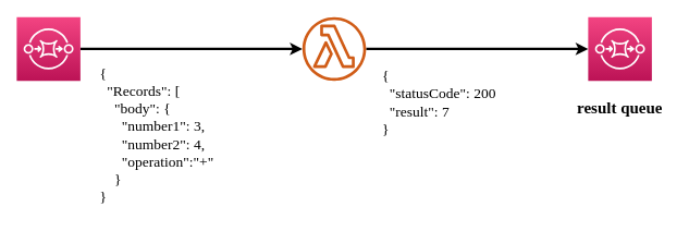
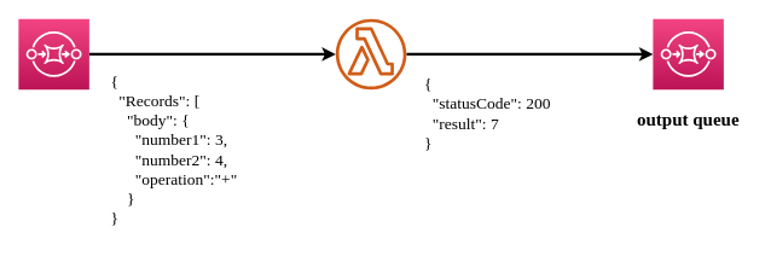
  <mxCell id="0" />
  <mxCell id="1" parent="0" />
  <mxCell id="2" value="" style="outlineConnect=0;fontColor=#232F3E;gradientColor=#F34482;gradientDirection=north;fillColor=#BC1356;strokeColor=#ffffff;dashed=0;verticalLabelPosition=bottom;verticalAlign=top;align=center;html=1;fontSize=12;fontStyle=0;aspect=fixed;shape=mxgraph.aws4.resourceIcon;resIcon=mxgraph.aws4.sqs;" vertex="1" parent="1"><mxGeometry x="720" y="20" width="78" height="78" as="geometry" /></mxCell>
  <mxCell id="3" style="edgeStyle=orthogonalEdgeStyle;rounded=0;orthogonalLoop=1;jettySize=auto;html=1;strokeWidth=3;" edge="1" parent="1" source="4" target="6"><mxGeometry relative="1" as="geometry" /></mxCell>
  <mxCell id="4" value="" style="outlineConnect=0;fontColor=#232F3E;gradientColor=#F34482;gradientDirection=north;fillColor=#BC1356;strokeColor=#ffffff;dashed=0;verticalLabelPosition=bottom;verticalAlign=top;align=center;html=1;fontSize=12;fontStyle=0;aspect=fixed;shape=mxgraph.aws4.resourceIcon;resIcon=mxgraph.aws4.sqs;" vertex="1" parent="1"><mxGeometry x="20" y="20" width="78" height="78" as="geometry" /></mxCell>
  <mxCell id="5" style="edgeStyle=orthogonalEdgeStyle;rounded=0;orthogonalLoop=1;jettySize=auto;html=1;strokeWidth=3;" edge="1" parent="1" source="6" target="2"><mxGeometry relative="1" as="geometry" /></mxCell>
  <mxCell id="6" value="" style="outlineConnect=0;fontColor=#232F3E;gradientColor=none;fillColor=#D05C17;strokeColor=none;dashed=0;verticalLabelPosition=bottom;verticalAlign=top;align=center;html=1;fontSize=12;fontStyle=0;aspect=fixed;pointerEvents=1;shape=mxgraph.aws4.lambda_function;" vertex="1" parent="1"><mxGeometry x="370" y="20" width="78" height="78" as="geometry" /></mxCell>
- <mxCell id="7" value="&lt;font style=&quot;font-size: 20px&quot;&gt;result queue&lt;/font&gt;" style="text;html=1;strokeColor=none;fillColor=none;align=center;verticalAlign=middle;whiteSpace=wrap;rounded=0;fontFamily=Architects Daughter;fontStyle=1;fontSize=20;" vertex="1" parent="1"><mxGeometry x="696" y="110" width="126" height="40" as="geometry" /></mxCell>
+ <mxCell id="7" value="&lt;font style=&quot;font-size: 20px&quot;&gt;output queue&lt;/font&gt;" style="text;html=1;strokeColor=none;fillColor=none;align=center;verticalAlign=middle;whiteSpace=wrap;rounded=0;fontFamily=Architects Daughter;fontStyle=1;fontSize=20;" vertex="1" parent="1"><mxGeometry x="696" y="110" width="126" height="40" as="geometry" /></mxCell>
  <mxCell id="8" value="&lt;div style=&quot;font-size: 18px&quot;&gt;&lt;font style=&quot;font-size: 18px&quot;&gt;{&lt;/font&gt;&lt;/div&gt;&lt;div style=&quot;font-size: 18px&quot;&gt;&lt;font style=&quot;font-size: 18px&quot;&gt;&amp;nbsp; &quot;Records&quot;: [&lt;/font&gt;&lt;/div&gt;&lt;div style=&quot;font-size: 18px&quot;&gt;&lt;font style=&quot;font-size: 18px&quot;&gt;&amp;nbsp; &amp;nbsp; &quot;body&quot;: {&lt;/font&gt;&lt;/div&gt;&lt;div style=&quot;font-size: 18px&quot;&gt;&lt;font style=&quot;font-size: 18px&quot;&gt;&amp;nbsp; &amp;nbsp; &amp;nbsp; &quot;number1&quot;: 3,&lt;/font&gt;&lt;/div&gt;&lt;div style=&quot;font-size: 18px&quot;&gt;&lt;font style=&quot;font-size: 18px&quot;&gt;&amp;nbsp; &amp;nbsp; &amp;nbsp; &quot;number2&quot;: 4,&lt;/font&gt;&lt;/div&gt;&lt;div style=&quot;font-size: 18px&quot;&gt;&lt;font style=&quot;font-size: 18px&quot;&gt;&amp;nbsp; &amp;nbsp; &amp;nbsp; &quot;operation&quot;:&quot;+&quot;&lt;/font&gt;&lt;/div&gt;&lt;div style=&quot;font-size: 18px&quot;&gt;&lt;font style=&quot;font-size: 18px&quot;&gt;&amp;nbsp; &amp;nbsp; }&lt;/font&gt;&lt;/div&gt;&lt;div style=&quot;font-size: 18px&quot;&gt;&lt;font style=&quot;font-size: 18px&quot;&gt;}&lt;/font&gt;&lt;/div&gt;" style="text;html=1;strokeColor=none;fillColor=none;align=left;verticalAlign=middle;whiteSpace=wrap;rounded=0;fontFamily=Lucida Console;fontSize=18;" vertex="1" parent="1"><mxGeometry x="120" y="70" width="240" height="190" as="geometry" /></mxCell>
  <mxCell id="9" value="&lt;div style=&quot;font-size: 18px&quot;&gt;&lt;font style=&quot;font-size: 18px&quot;&gt;{&lt;/font&gt;&lt;/div&gt;&lt;div style=&quot;font-size: 18px&quot;&gt;&lt;font style=&quot;font-size: 18px&quot;&gt;&amp;nbsp; &quot;statusCode&quot;: 200&lt;/font&gt;&lt;/div&gt;&lt;div style=&quot;font-size: 18px&quot;&gt;&lt;font style=&quot;font-size: 18px&quot;&gt;&amp;nbsp; &quot;result&quot;: 7&lt;/font&gt;&lt;/div&gt;&lt;div style=&quot;font-size: 18px&quot;&gt;&lt;font style=&quot;font-size: 18px&quot;&gt;}&lt;/font&gt;&lt;/div&gt;" style="text;html=1;strokeColor=none;fillColor=none;align=left;verticalAlign=middle;whiteSpace=wrap;rounded=0;fontFamily=Lucida Console;fontSize=18;" vertex="1" parent="1"><mxGeometry x="466" y="80" width="240" height="90" as="geometry" /></mxCell>
